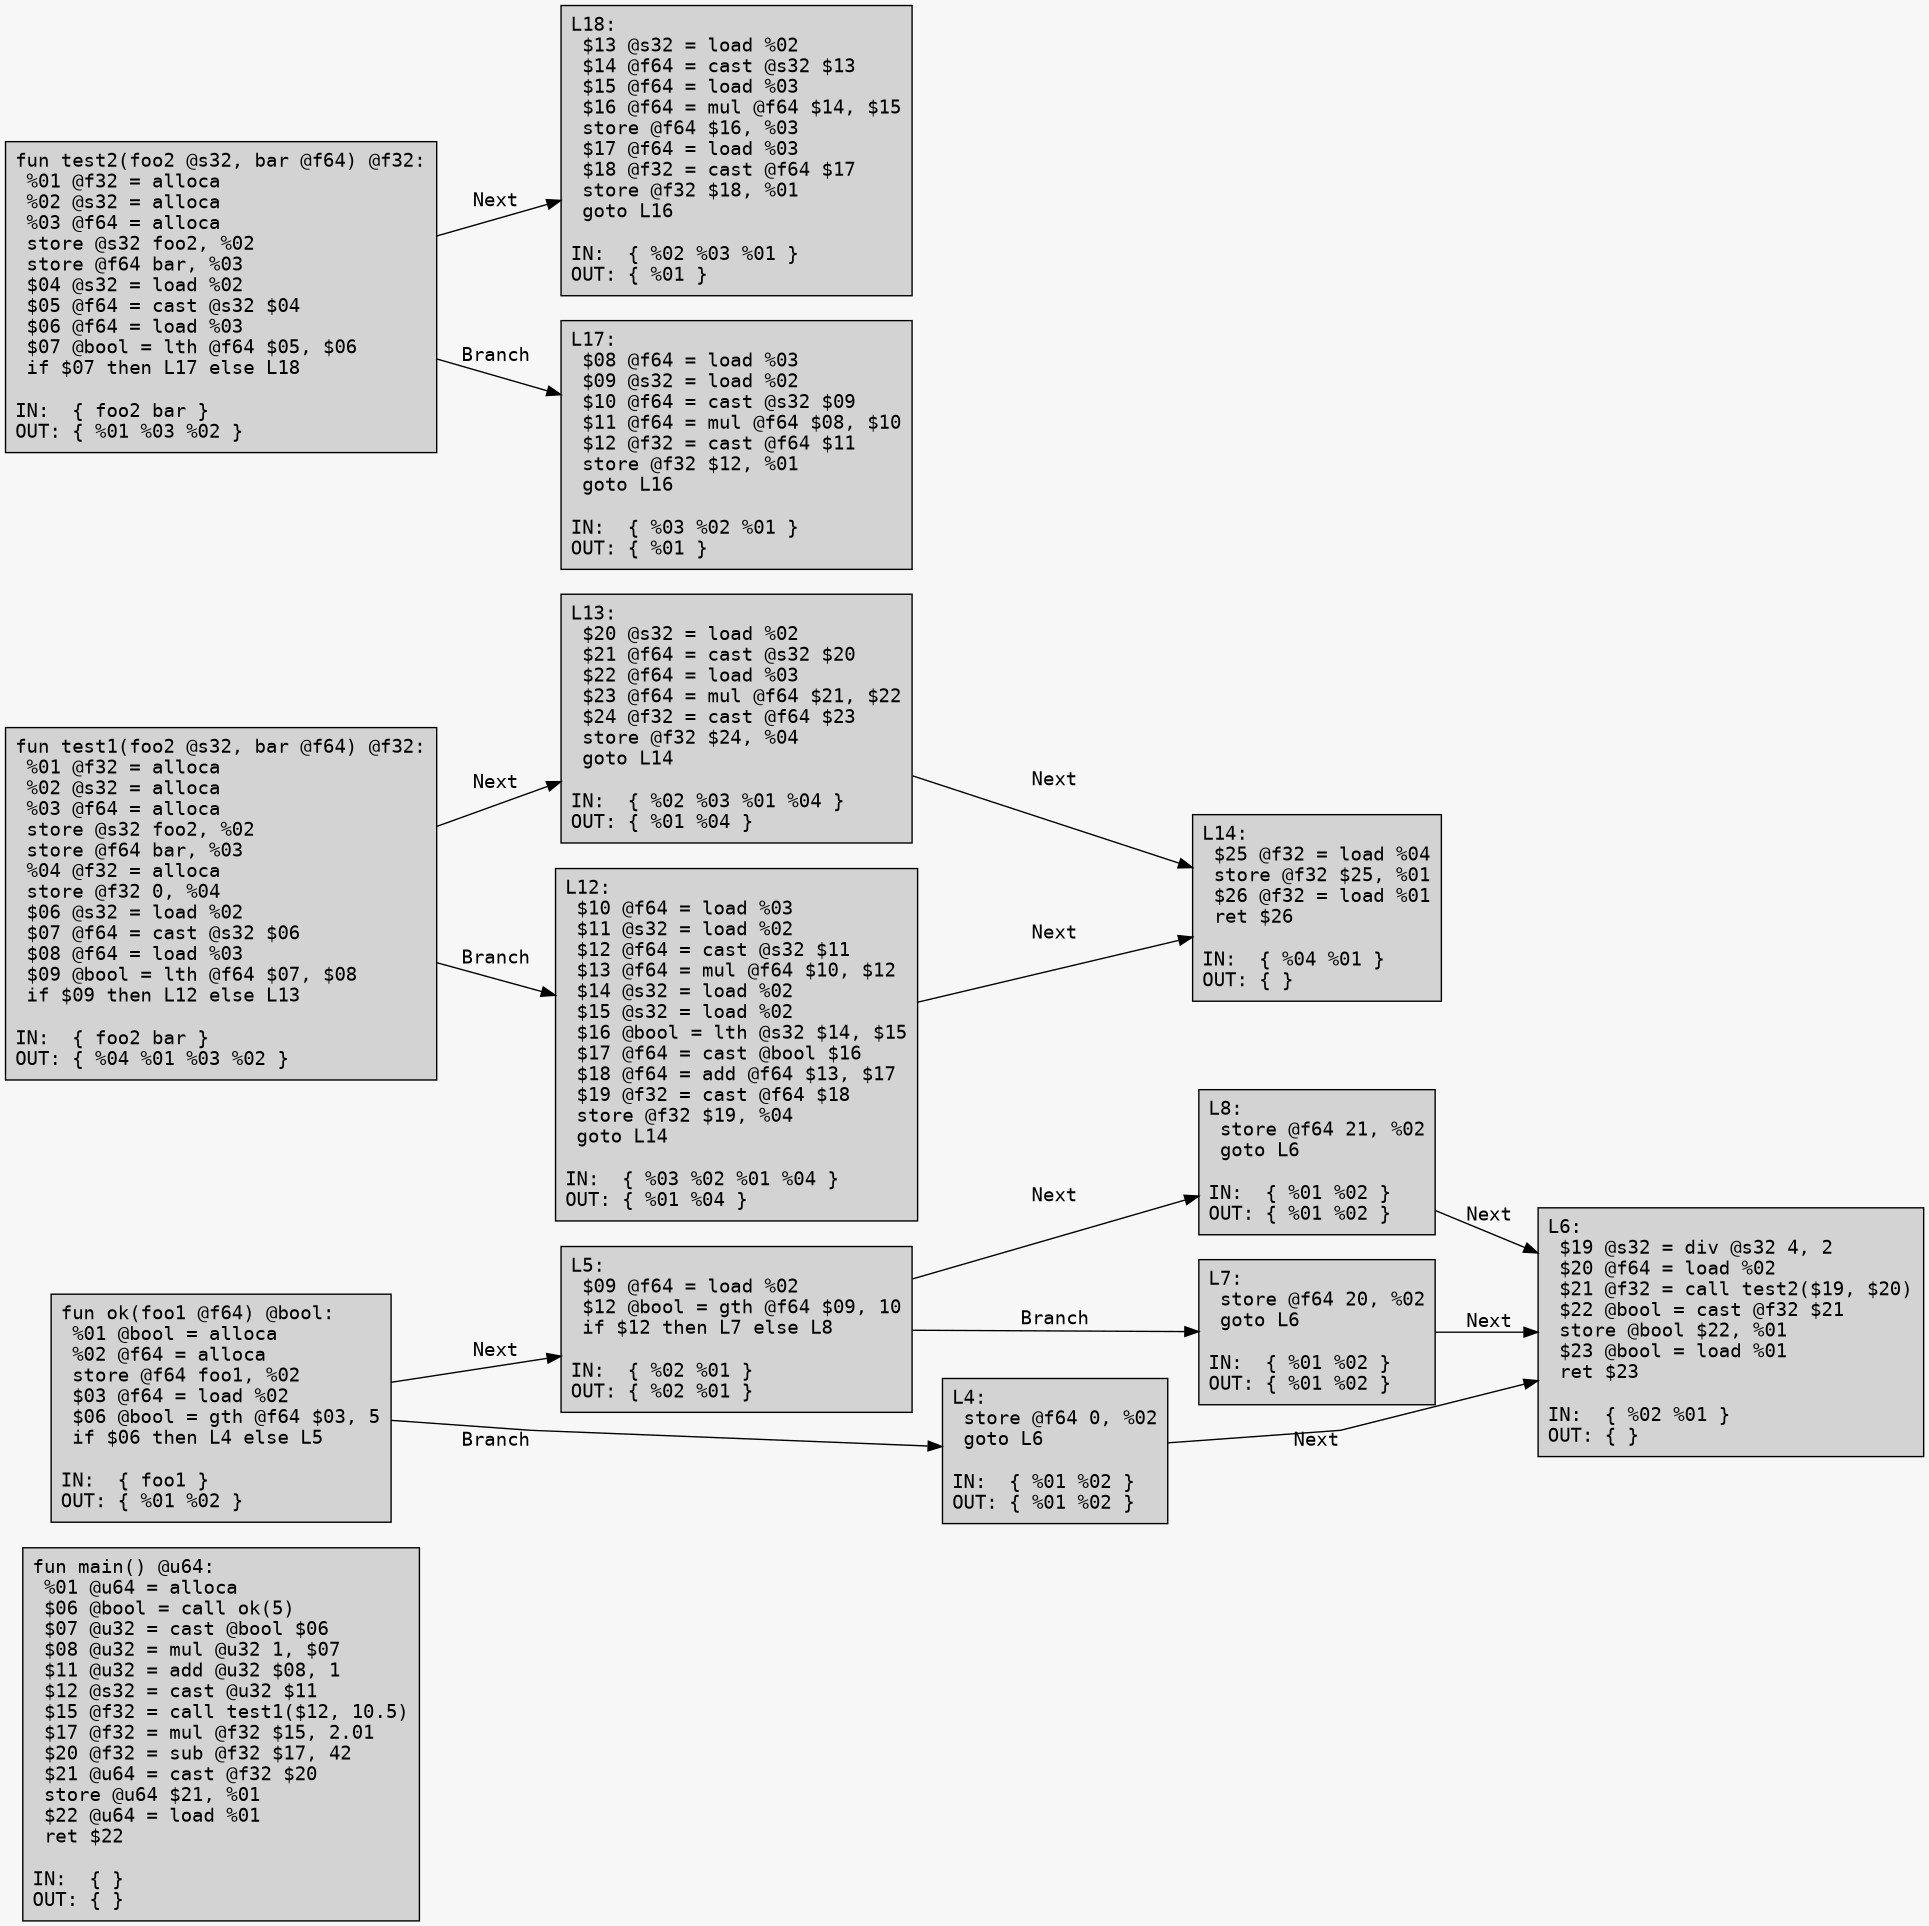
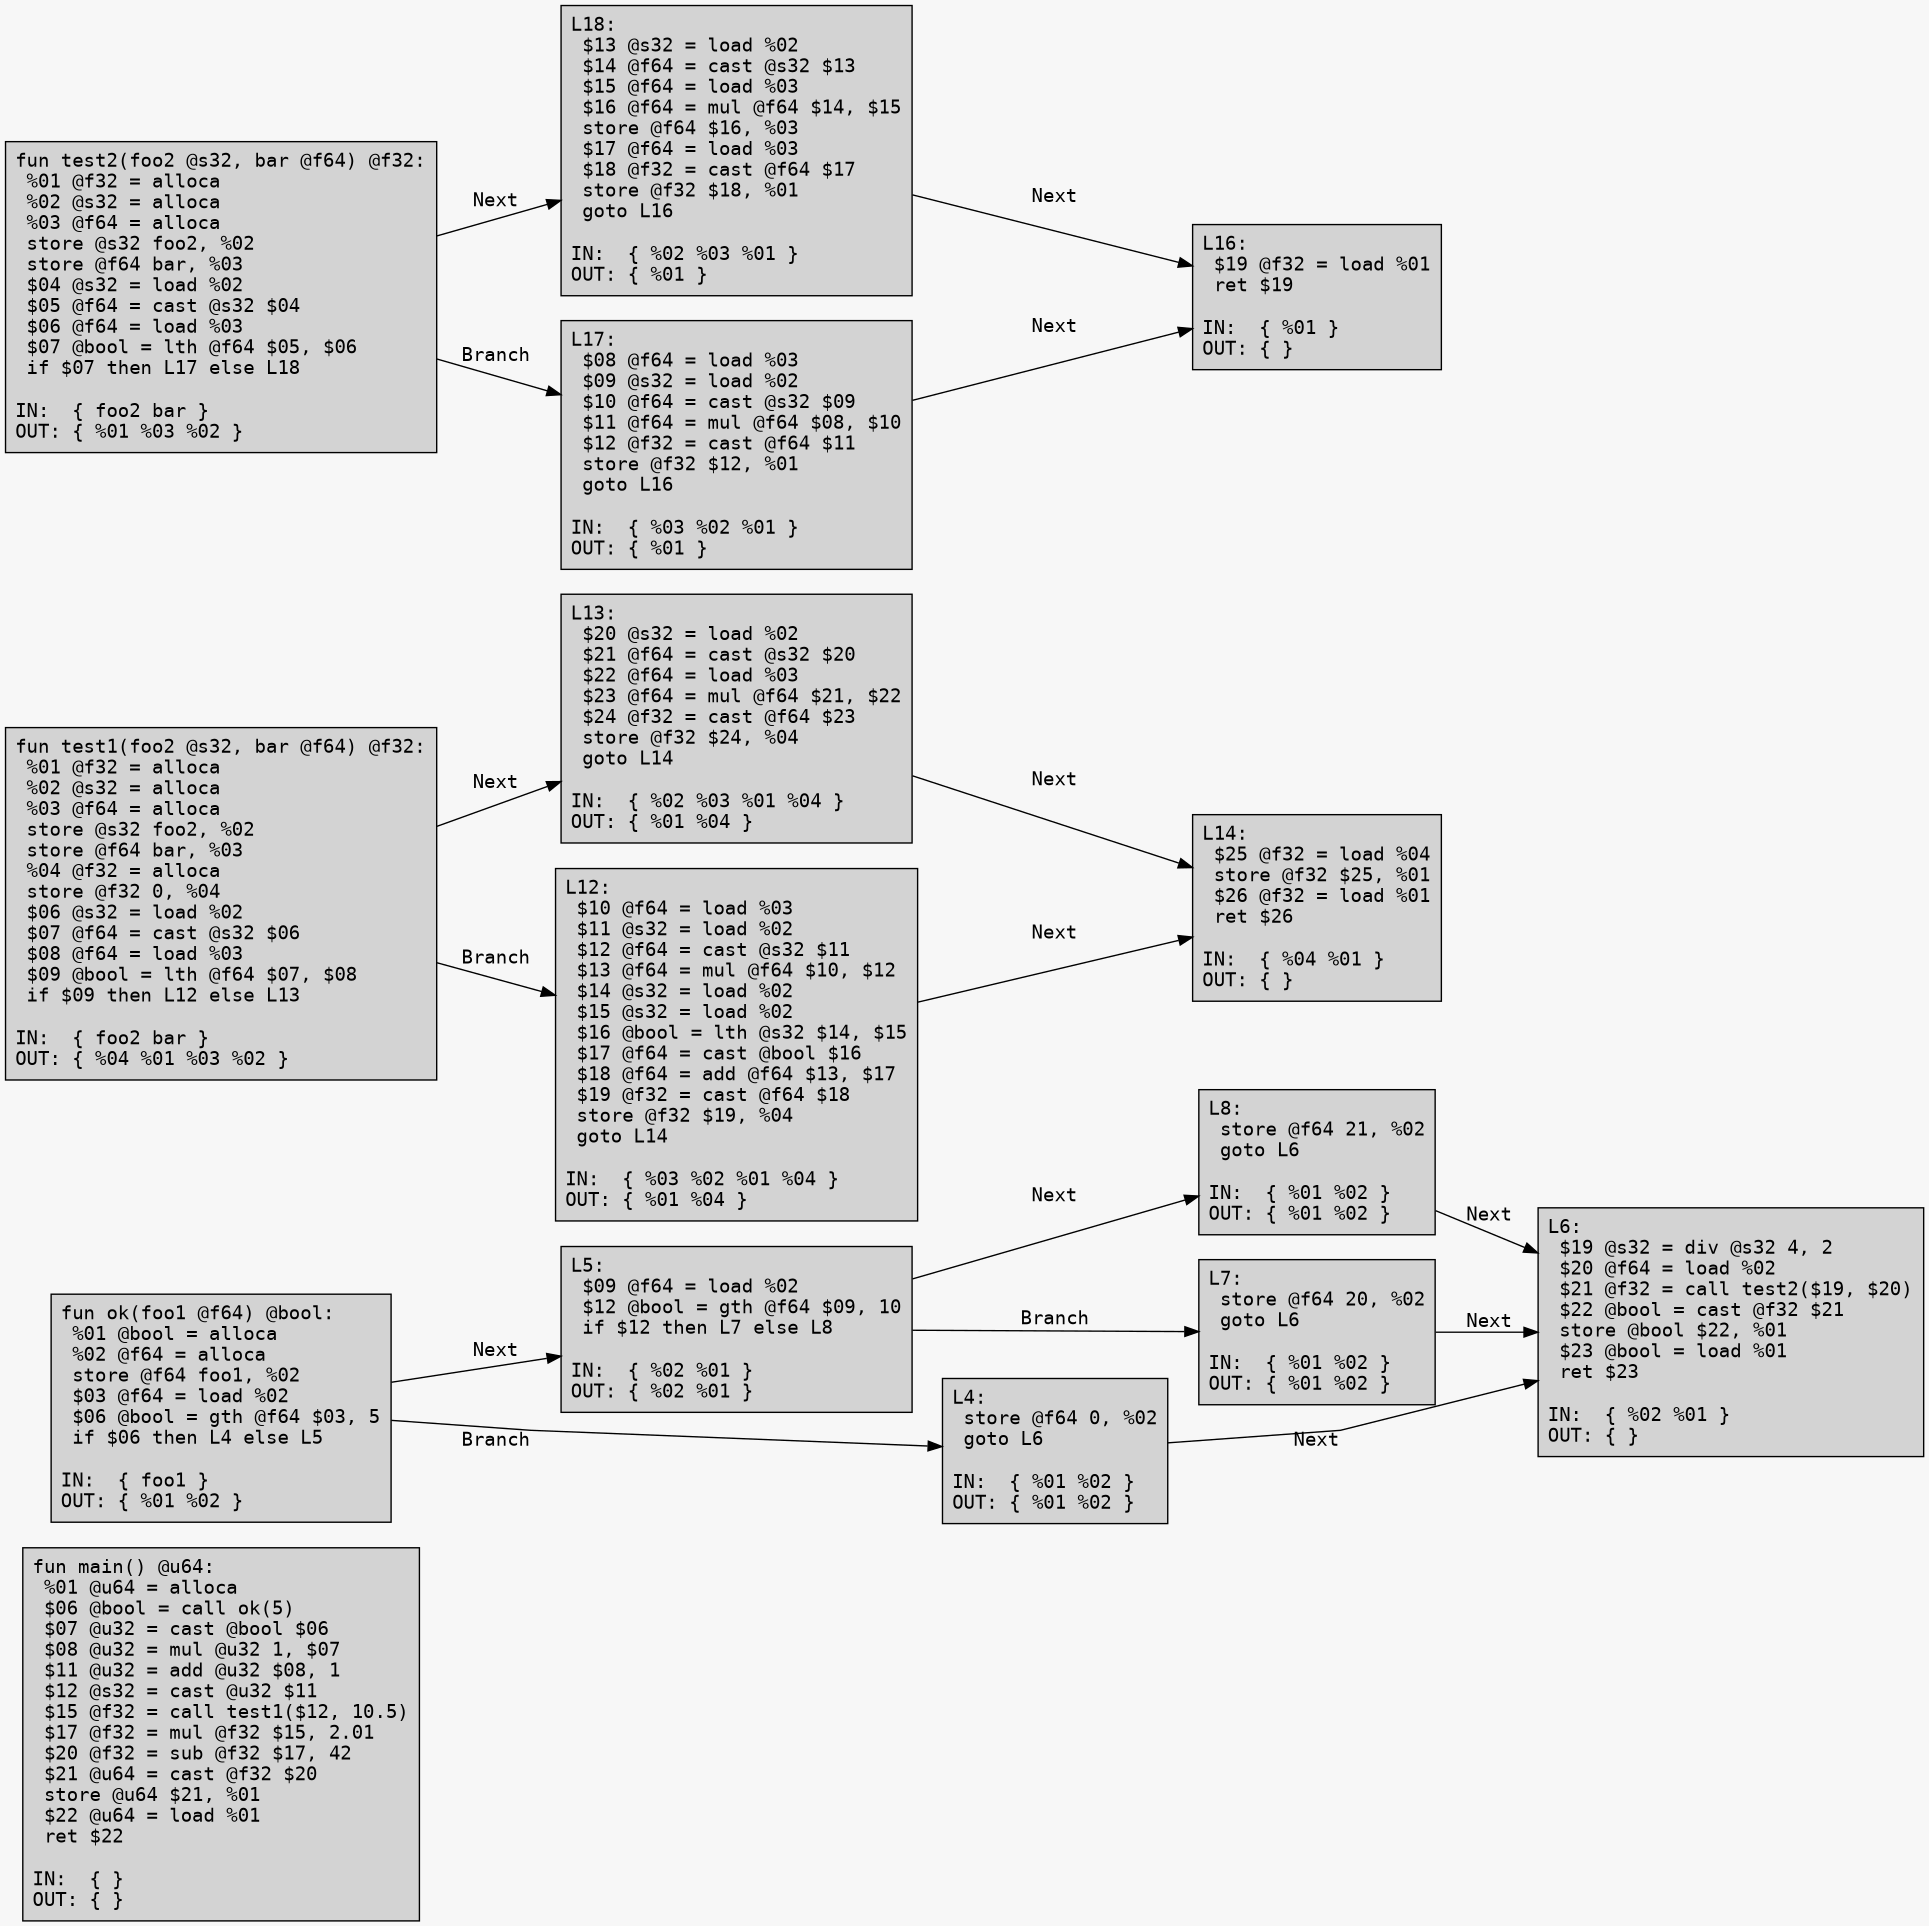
  digraph {
    bgcolor="#f7f7f7"
    fontname=Monospace
    splines=false
    rankdir=LR
    node [fontname=Monospace margin=0.1 shape=box style=filled]
    edge [fontname=Monospace]
    n1 [label="fun main() @u64:\l %01 @u64 = alloca\l $06 @bool = call ok(5)\l $07 @u32 = cast @bool $06\l $08 @u32 = mul @u32 1, $07\l $11 @u32 = add @u32 $08, 1\l $12 @s32 = cast @u32 $11\l $15 @f32 = call test1($12, 10.5)\l $17 @f32 = mul @f32 $15, 2.01\l $20 @f32 = sub @f32 $17, 42\l $21 @u64 = cast @f32 $20\l store @u64 $21, %01\l $22 @u64 = load %01\l ret $22\l\lIN:  { }\lOUT: { }\l"]
    n2 [label="fun ok(foo1 @f64) @bool:\l %01 @bool = alloca\l %02 @f64 = alloca\l store @f64 foo1, %02\l $03 @f64 = load %02\l $06 @bool = gth @f64 $03, 5\l if $06 then L4 else L5\l\lIN:  { foo1 }\lOUT: { %01 %02 }\l"]
    n3 [label="L5:\l $09 @f64 = load %02\l $12 @bool = gth @f64 $09, 10\l if $12 then L7 else L8\l\lIN:  { %02 %01 }\lOUT: { %02 %01 }\l"]
    n4 [label="L4:\l store @f64 0, %02\l goto L6\l\lIN:  { %01 %02 }\lOUT: { %01 %02 }\l"]
    n5 [label="L8:\l store @f64 21, %02\l goto L6\l\lIN:  { %01 %02 }\lOUT: { %01 %02 }\l"]
    n6 [label="L7:\l store @f64 20, %02\l goto L6\l\lIN:  { %01 %02 }\lOUT: { %01 %02 }\l"]
    n7 [label="L6:\l $19 @s32 = div @s32 4, 2\l $20 @f64 = load %02\l $21 @f32 = call test2($19, $20)\l $22 @bool = cast @f32 $21\l store @bool $22, %01\l $23 @bool = load %01\l ret $23\l\lIN:  { %02 %01 }\lOUT: { }\l"]
    n8 [label="fun test1(foo2 @s32, bar @f64) @f32:\l %01 @f32 = alloca\l %02 @s32 = alloca\l %03 @f64 = alloca\l store @s32 foo2, %02\l store @f64 bar, %03\l %04 @f32 = alloca\l store @f32 0, %04\l $06 @s32 = load %02\l $07 @f64 = cast @s32 $06\l $08 @f64 = load %03\l $09 @bool = lth @f64 $07, $08\l if $09 then L12 else L13\l\lIN:  { foo2 bar }\lOUT: { %04 %01 %03 %02 }\l"]
    n9 [label="L13:\l $20 @s32 = load %02\l $21 @f64 = cast @s32 $20\l $22 @f64 = load %03\l $23 @f64 = mul @f64 $21, $22\l $24 @f32 = cast @f64 $23\l store @f32 $24, %04\l goto L14\l\lIN:  { %02 %03 %01 %04 }\lOUT: { %01 %04 }\l"]
    n10 [label="L12:\l $10 @f64 = load %03\l $11 @s32 = load %02\l $12 @f64 = cast @s32 $11\l $13 @f64 = mul @f64 $10, $12\l $14 @s32 = load %02\l $15 @s32 = load %02\l $16 @bool = lth @s32 $14, $15\l $17 @f64 = cast @bool $16\l $18 @f64 = add @f64 $13, $17\l $19 @f32 = cast @f64 $18\l store @f32 $19, %04\l goto L14\l\lIN:  { %03 %02 %01 %04 }\lOUT: { %01 %04 }\l"]
    n11 [label="L14:\l $25 @f32 = load %04\l store @f32 $25, %01\l $26 @f32 = load %01\l ret $26\l\lIN:  { %04 %01 }\lOUT: { }\l"]
    n12 [label="fun test2(foo2 @s32, bar @f64) @f32:\l %01 @f32 = alloca\l %02 @s32 = alloca\l %03 @f64 = alloca\l store @s32 foo2, %02\l store @f64 bar, %03\l $04 @s32 = load %02\l $05 @f64 = cast @s32 $04\l $06 @f64 = load %03\l $07 @bool = lth @f64 $05, $06\l if $07 then L17 else L18\l\lIN:  { foo2 bar }\lOUT: { %01 %03 %02 }\l"]
    n13 [label="L18:\l $13 @s32 = load %02\l $14 @f64 = cast @s32 $13\l $15 @f64 = load %03\l $16 @f64 = mul @f64 $14, $15\l store @f64 $16, %03\l $17 @f64 = load %03\l $18 @f32 = cast @f64 $17\l store @f32 $18, %01\l goto L16\l\lIN:  { %02 %03 %01 }\lOUT: { %01 }\l"]
    n14 [label="L17:\l $08 @f64 = load %03\l $09 @s32 = load %02\l $10 @f64 = cast @s32 $09\l $11 @f64 = mul @f64 $08, $10\l $12 @f32 = cast @f64 $11\l store @f32 $12, %01\l goto L16\l\lIN:  { %03 %02 %01 }\lOUT: { %01 }\l"]
+   n15 [label="L16:\l $19 @f32 = load %01\l ret $19\l\lIN:  { %01 }\lOUT: { }\l"]
    n2 -> n3 [label=Next]
    n2 -> n4 [label=Branch]
    n3 -> n5 [label=Next]
    n3 -> n6 [label=Branch]
    n4 -> n7 [label=Next]
    n5 -> n7 [label=Next]
    n6 -> n7 [label=Next]
    n8 -> n9 [label=Next]
    n8 -> n10 [label=Branch]
    n9 -> n11 [label=Next]
    n10 -> n11 [label=Next]
    n12 -> n13 [label=Next]
    n12 -> n14 [label=Branch]
+   n13 -> n15 [label=Next]
+   n14 -> n15 [label=Next]
  }
